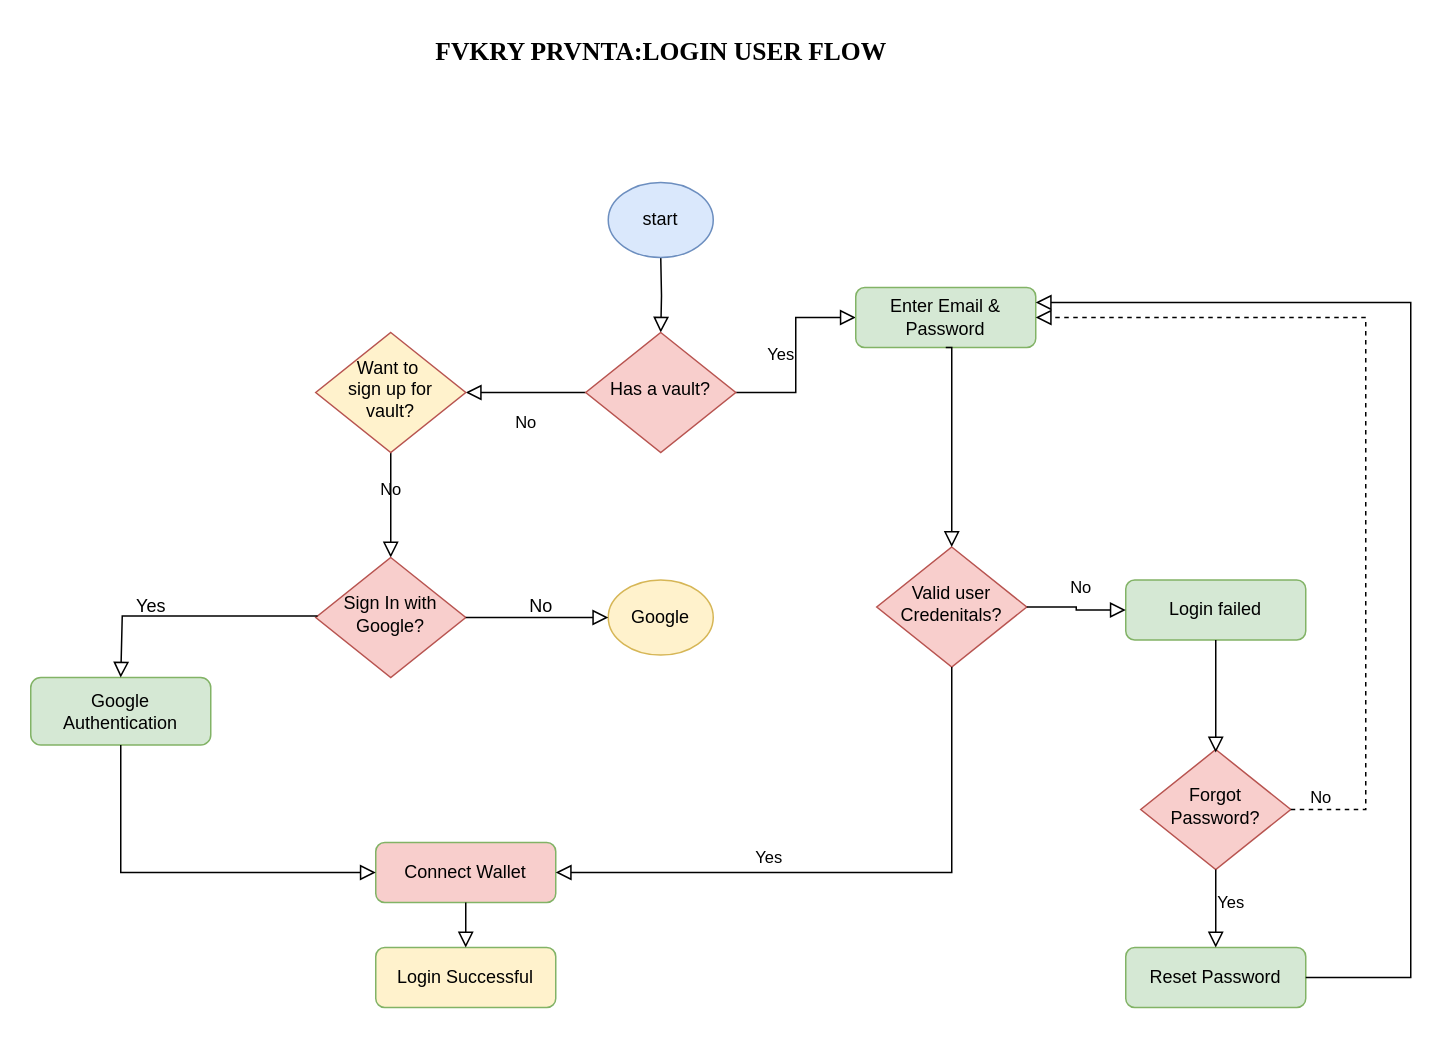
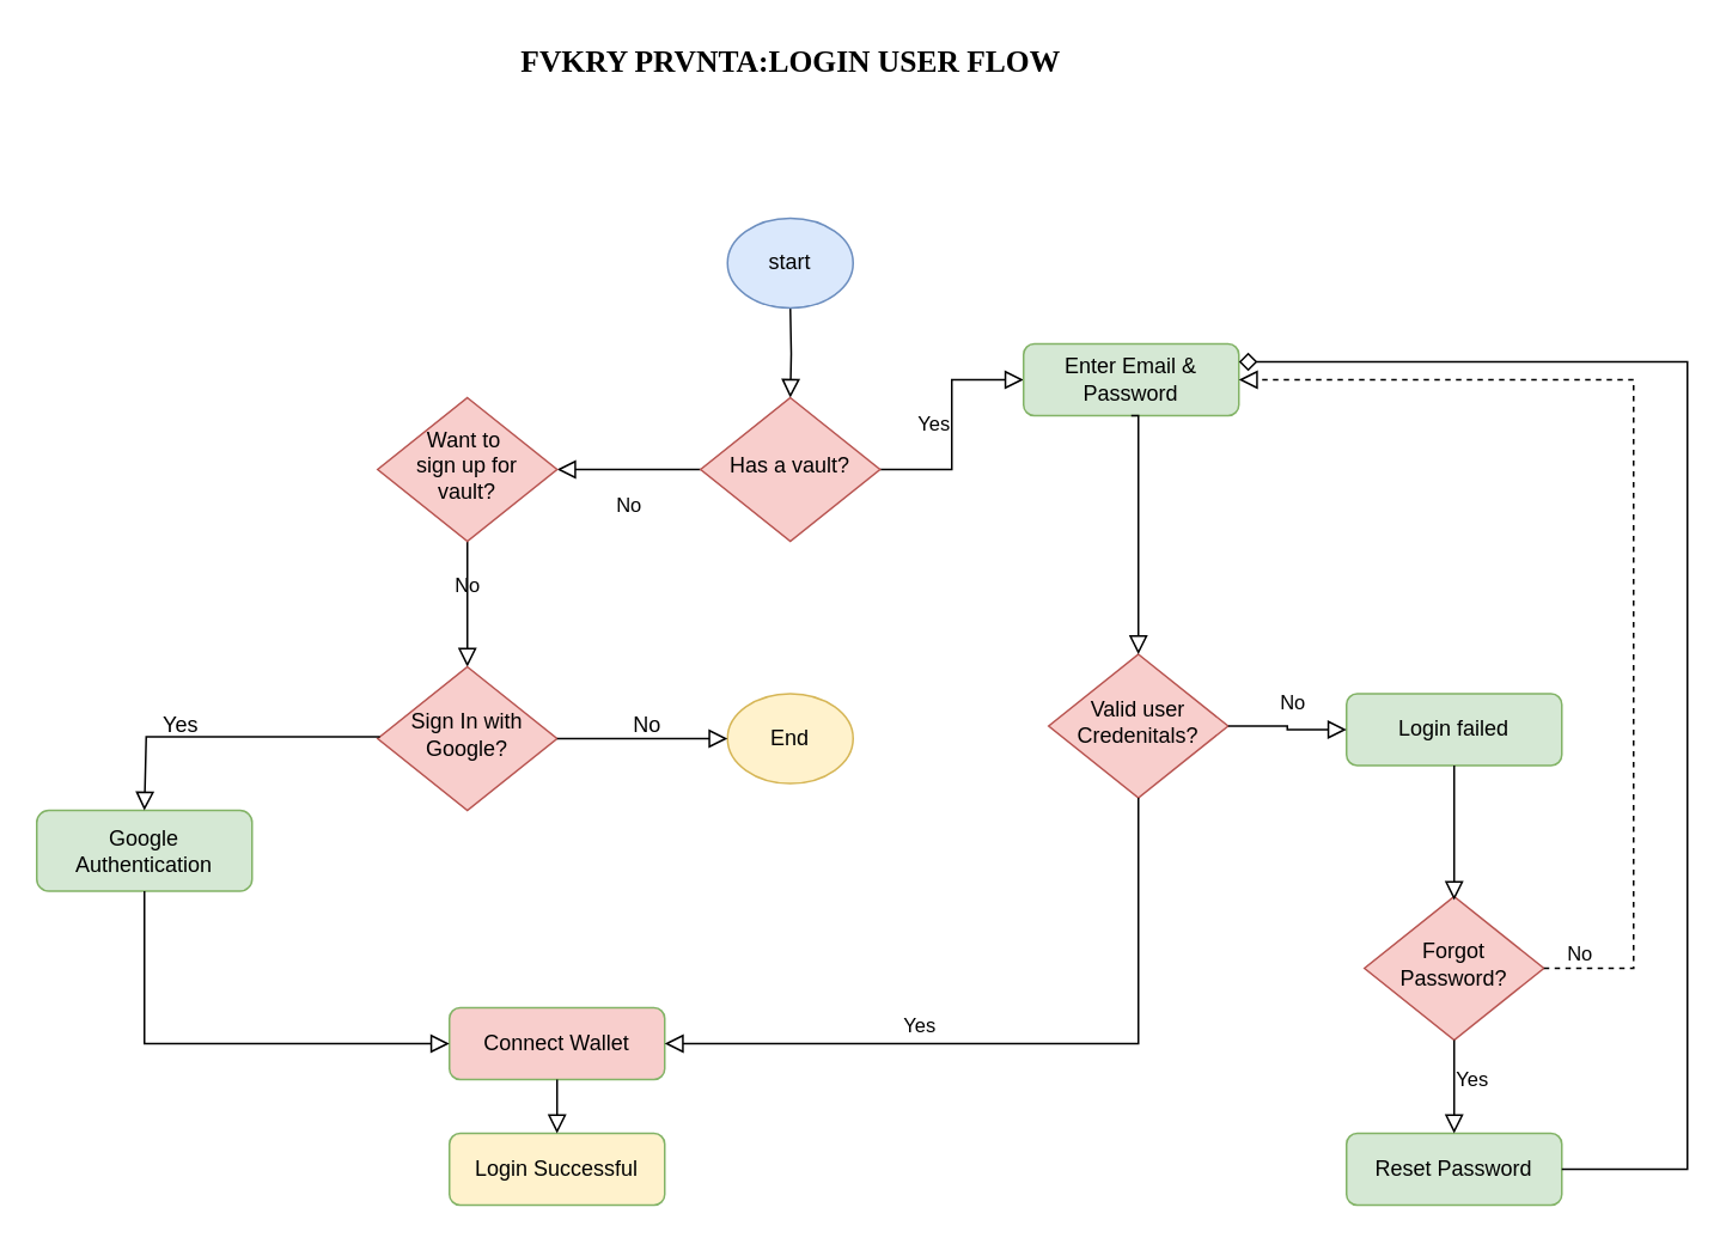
  <mxCell id="0" />
  <mxCell id="1" parent="0" />
  <mxCell id="2" value="" style="rounded=0;html=1;jettySize=auto;orthogonalLoop=1;fontSize=11;endArrow=block;endFill=0;endSize=8;strokeWidth=1;shadow=0;labelBackgroundColor=none;edgeStyle=orthogonalEdgeStyle;" parent="1" target="5" edge="1"><mxGeometry relative="1" as="geometry"><mxPoint x="440" y="171" as="sourcePoint" /></mxGeometry></mxCell>
  <mxCell id="3" value="No" style="rounded=0;html=1;jettySize=auto;orthogonalLoop=1;fontSize=11;endArrow=block;endFill=0;endSize=8;strokeWidth=1;shadow=0;labelBackgroundColor=none;edgeStyle=orthogonalEdgeStyle;" parent="1" source="5" target="8" edge="1"><mxGeometry y="20" relative="1" as="geometry"><mxPoint as="offset" /></mxGeometry></mxCell>
  <mxCell id="4" value="Yes" style="edgeStyle=orthogonalEdgeStyle;rounded=0;html=1;jettySize=auto;orthogonalLoop=1;fontSize=11;endArrow=block;endFill=0;endSize=8;strokeWidth=1;shadow=0;labelBackgroundColor=none;" parent="1" source="5" target="6" edge="1"><mxGeometry y="10" relative="1" as="geometry"><mxPoint as="offset" /></mxGeometry></mxCell>
  <mxCell id="5" value="Has a vault?" style="rhombus;whiteSpace=wrap;html=1;shadow=0;fontFamily=Helvetica;fontSize=12;align=center;strokeWidth=1;spacing=6;spacingTop=-4;fillColor=#f8cecc;strokeColor=#b85450;" parent="1" vertex="1"><mxGeometry x="390" y="221" width="100" height="80" as="geometry" /></mxCell>
  <mxCell id="6" value="Enter Email &amp;amp;&lt;div&gt;Password&lt;/div&gt;" style="rounded=1;whiteSpace=wrap;html=1;fontSize=12;glass=0;strokeWidth=1;shadow=0;fillColor=#d5e8d4;strokeColor=#82b366;" parent="1" vertex="1"><mxGeometry x="570" y="191" width="120" height="40" as="geometry" /></mxCell>
  <mxCell id="7" value="No" style="edgeStyle=orthogonalEdgeStyle;rounded=0;html=1;jettySize=auto;orthogonalLoop=1;fontSize=11;endArrow=block;endFill=0;endSize=8;strokeWidth=1;shadow=0;labelBackgroundColor=none;" parent="1" source="8" edge="1"><mxGeometry y="10" relative="1" as="geometry"><mxPoint as="offset" /><mxPoint x="260" y="371" as="targetPoint" /></mxGeometry></mxCell>
- <mxCell id="8" value="Want to&amp;nbsp;&lt;div&gt;sign up for vault?&lt;/div&gt;" style="rhombus;whiteSpace=wrap;html=1;shadow=0;fontFamily=Helvetica;fontSize=12;align=center;strokeWidth=1;spacing=6;spacingTop=-4;fillColor=#fff2cc;strokeColor=#b85450;" parent="1" vertex="1"><mxGeometry x="210" y="221" width="100" height="80" as="geometry" /></mxCell>
+ <mxCell id="8" value="Want to&amp;nbsp;&lt;div&gt;sign up for vault?&lt;/div&gt;" style="rhombus;whiteSpace=wrap;html=1;shadow=0;fontFamily=Helvetica;fontSize=12;align=center;strokeWidth=1;spacing=6;spacingTop=-4;fillColor=#f8cecc;strokeColor=#b85450;" parent="1" vertex="1"><mxGeometry x="210" y="221" width="100" height="80" as="geometry" /></mxCell>
  <mxCell id="9" value="start" style="ellipse;whiteSpace=wrap;html=1;fillColor=#dae8fc;strokeColor=#6c8ebf;" vertex="1" parent="1"><mxGeometry x="405" y="121" width="70" height="50" as="geometry" /></mxCell>
- <mxCell id="10" value="Google" style="ellipse;whiteSpace=wrap;html=1;fillColor=#fff2cc;strokeColor=#d6b656;" vertex="1" parent="1"><mxGeometry x="405" y="386" width="70" height="50" as="geometry" /></mxCell>
+ <mxCell id="10" value="End" style="ellipse;whiteSpace=wrap;html=1;fillColor=#fff2cc;strokeColor=#d6b656;" vertex="1" parent="1"><mxGeometry x="405" y="386" width="70" height="50" as="geometry" /></mxCell>
  <mxCell id="11" value="Sign In with&lt;div&gt;Google?&lt;/div&gt;" style="rhombus;whiteSpace=wrap;html=1;shadow=0;fontFamily=Helvetica;fontSize=12;align=center;strokeWidth=1;spacing=6;spacingTop=-4;fillColor=#f8cecc;strokeColor=#b85450;" vertex="1" parent="1"><mxGeometry x="210" y="371" width="100" height="80" as="geometry" /></mxCell>
  <mxCell id="12" value="No" style="text;html=1;align=center;verticalAlign=middle;resizable=0;points=[];autosize=1;strokeColor=none;fillColor=none;" vertex="1" parent="1"><mxGeometry x="340" y="389" width="40" height="30" as="geometry" /></mxCell>
  <mxCell id="13" value="" style="rounded=0;html=1;jettySize=auto;orthogonalLoop=1;fontSize=11;endArrow=block;endFill=0;endSize=8;strokeWidth=1;shadow=0;labelBackgroundColor=none;edgeStyle=orthogonalEdgeStyle;exitX=1;exitY=0.5;exitDx=0;exitDy=0;entryX=0;entryY=0.5;entryDx=0;entryDy=0;" edge="1" parent="1" source="11" target="10"><mxGeometry x="0.333" y="20" relative="1" as="geometry"><mxPoint as="offset" /><mxPoint x="360" y="371" as="sourcePoint" /><mxPoint x="250" y="371" as="targetPoint" /></mxGeometry></mxCell>
  <mxCell id="14" value="Google&lt;div&gt;Authentication&lt;/div&gt;" style="rounded=1;whiteSpace=wrap;html=1;fillColor=#d5e8d4;strokeColor=#82b366;" vertex="1" parent="1"><mxGeometry x="20" y="451" width="120" height="45" as="geometry" /></mxCell>
  <mxCell id="15" value="" style="rounded=0;html=1;jettySize=auto;orthogonalLoop=1;fontSize=11;endArrow=block;endFill=0;endSize=8;strokeWidth=1;shadow=0;labelBackgroundColor=none;edgeStyle=orthogonalEdgeStyle;entryX=0.583;entryY=-0.089;entryDx=0;entryDy=0;entryPerimeter=0;" edge="1" parent="1" source="11"><mxGeometry relative="1" as="geometry"><mxPoint x="210" y="410" as="sourcePoint" /><mxPoint x="80" y="450.995" as="targetPoint" /><Array as="points"><mxPoint x="81" y="410" /></Array></mxGeometry></mxCell>
  <mxCell id="16" value="Yes" style="text;html=1;align=center;verticalAlign=middle;resizable=0;points=[];autosize=1;strokeColor=none;fillColor=none;" vertex="1" parent="1"><mxGeometry x="80" y="389" width="40" height="30" as="geometry" /></mxCell>
  <mxCell id="17" value="Connect Wallet" style="rounded=1;whiteSpace=wrap;html=1;fillColor=#f8cecc;strokeColor=#82b366;" vertex="1" parent="1"><mxGeometry x="250" y="561" width="120" height="40" as="geometry" /></mxCell>
  <mxCell id="18" value="" style="edgeStyle=orthogonalEdgeStyle;rounded=0;html=1;jettySize=auto;orthogonalLoop=1;fontSize=11;endArrow=block;endFill=0;endSize=8;strokeWidth=1;shadow=0;labelBackgroundColor=none;" edge="1" parent="1"><mxGeometry y="10" relative="1" as="geometry"><mxPoint as="offset" /><mxPoint x="80" y="496" as="sourcePoint" /><mxPoint x="250" y="581" as="targetPoint" /><Array as="points"><mxPoint x="80.5" y="581" /></Array></mxGeometry></mxCell>
  <mxCell id="19" value="Valid&amp;nbsp;&lt;span style=&quot;background-color: initial;&quot;&gt;user&lt;/span&gt;&lt;div&gt;Credenitals?&lt;/div&gt;" style="rhombus;whiteSpace=wrap;html=1;shadow=0;fontFamily=Helvetica;fontSize=12;align=center;strokeWidth=1;spacing=6;spacingTop=-4;fillColor=#f8cecc;strokeColor=#b85450;" vertex="1" parent="1"><mxGeometry x="584" y="364" width="100" height="80" as="geometry" /></mxCell>
  <mxCell id="20" value="Yes" style="rounded=0;html=1;jettySize=auto;orthogonalLoop=1;fontSize=11;endArrow=block;endFill=0;endSize=8;strokeWidth=1;shadow=0;labelBackgroundColor=none;edgeStyle=orthogonalEdgeStyle;entryX=1;entryY=0.5;entryDx=0;entryDy=0;exitX=0.5;exitY=1;exitDx=0;exitDy=0;" edge="1" parent="1" source="19" target="17"><mxGeometry x="0.29" y="-10" relative="1" as="geometry"><mxPoint as="offset" /><mxPoint x="630" y="471" as="sourcePoint" /><mxPoint x="450" y="521" as="targetPoint" /><Array as="points"><mxPoint x="634" y="581" /></Array></mxGeometry></mxCell>
  <mxCell id="21" value="" style="rounded=0;html=1;jettySize=auto;orthogonalLoop=1;fontSize=11;endArrow=block;endFill=0;endSize=8;strokeWidth=1;shadow=0;labelBackgroundColor=none;edgeStyle=orthogonalEdgeStyle;entryX=0.5;entryY=0;entryDx=0;entryDy=0;exitX=0.5;exitY=1;exitDx=0;exitDy=0;" edge="1" parent="1" source="6" target="19"><mxGeometry relative="1" as="geometry"><mxPoint x="630" y="271" as="sourcePoint" /><mxPoint x="630" y="321" as="targetPoint" /><Array as="points"><mxPoint x="634" y="231" /></Array></mxGeometry></mxCell>
  <mxCell id="22" value="Login failed" style="rounded=1;whiteSpace=wrap;html=1;fontSize=12;glass=0;strokeWidth=1;shadow=0;fillColor=#d5e8d4;strokeColor=#82b366;" vertex="1" parent="1"><mxGeometry x="750" y="386" width="120" height="40" as="geometry" /></mxCell>
  <mxCell id="23" value="No" style="rounded=0;html=1;jettySize=auto;orthogonalLoop=1;fontSize=11;endArrow=block;endFill=0;endSize=8;strokeWidth=1;shadow=0;labelBackgroundColor=none;edgeStyle=orthogonalEdgeStyle;entryX=0;entryY=0.5;entryDx=0;entryDy=0;exitX=1;exitY=0.5;exitDx=0;exitDy=0;" edge="1" parent="1" source="19" target="22"><mxGeometry x="-0.018" y="13" relative="1" as="geometry"><mxPoint x="-10" y="-13" as="offset" /><mxPoint x="720" y="401" as="sourcePoint" /><mxPoint x="640" y="401" as="targetPoint" /></mxGeometry></mxCell>
  <mxCell id="24" value="Forgot&lt;div&gt;Password?&lt;/div&gt;" style="rhombus;whiteSpace=wrap;html=1;shadow=0;fontFamily=Helvetica;fontSize=12;align=center;strokeWidth=1;spacing=6;spacingTop=-4;fillColor=#f8cecc;strokeColor=#b85450;" vertex="1" parent="1"><mxGeometry x="760" y="499" width="100" height="80" as="geometry" /></mxCell>
  <mxCell id="25" value="" style="rounded=0;html=1;jettySize=auto;orthogonalLoop=1;fontSize=11;endArrow=block;endFill=0;endSize=8;strokeWidth=1;shadow=0;labelBackgroundColor=none;edgeStyle=orthogonalEdgeStyle;exitX=0.5;exitY=1;exitDx=0;exitDy=0;" edge="1" parent="1" source="22"><mxGeometry relative="1" as="geometry"><mxPoint x="810" y="451" as="sourcePoint" /><mxPoint x="810" y="501" as="targetPoint" /></mxGeometry></mxCell>
  <mxCell id="26" value="Reset Password" style="rounded=1;whiteSpace=wrap;html=1;fontSize=12;glass=0;strokeWidth=1;shadow=0;fillColor=#d5e8d4;strokeColor=#82b366;" vertex="1" parent="1"><mxGeometry x="750" y="631" width="120" height="40" as="geometry" /></mxCell>
  <mxCell id="27" value="Yes" style="rounded=0;html=1;jettySize=auto;orthogonalLoop=1;fontSize=11;endArrow=block;endFill=0;endSize=8;strokeWidth=1;shadow=0;labelBackgroundColor=none;edgeStyle=orthogonalEdgeStyle;entryX=0.5;entryY=0;entryDx=0;entryDy=0;exitX=0.5;exitY=1;exitDx=0;exitDy=0;" edge="1" parent="1" source="24" target="26"><mxGeometry x="-0.154" y="10" relative="1" as="geometry"><mxPoint as="offset" /><mxPoint x="810" y="581" as="sourcePoint" /><mxPoint x="760" y="581" as="targetPoint" /></mxGeometry></mxCell>
  <mxCell id="28" value="No" style="rounded=0;html=1;jettySize=auto;orthogonalLoop=1;fontSize=11;endArrow=block;endFill=0;endSize=8;strokeWidth=1;shadow=0;labelBackgroundColor=none;edgeStyle=orthogonalEdgeStyle;exitX=1;exitY=0.5;exitDx=0;exitDy=0;entryX=1;entryY=0.5;entryDx=0;entryDy=0;dashed=1;" edge="1" parent="1" source="24" target="6"><mxGeometry x="-0.933" y="8" relative="1" as="geometry"><mxPoint as="offset" /><mxPoint x="950" y="451" as="sourcePoint" /><mxPoint x="900" y="161" as="targetPoint" /><Array as="points"><mxPoint x="910" y="539" /><mxPoint x="910" y="211" /></Array></mxGeometry></mxCell>
- <mxCell id="29" value="" style="rounded=0;html=1;jettySize=auto;orthogonalLoop=1;fontSize=11;endArrow=block;endFill=0;endSize=8;strokeWidth=1;shadow=0;labelBackgroundColor=none;edgeStyle=orthogonalEdgeStyle;exitX=1;exitY=0.5;exitDx=0;exitDy=0;entryX=1;entryY=0.25;entryDx=0;entryDy=0;" edge="1" parent="1" source="26" target="6"><mxGeometry y="20" relative="1" as="geometry"><mxPoint as="offset" /><mxPoint x="930" y="401" as="sourcePoint" /><mxPoint x="850" y="401" as="targetPoint" /><Array as="points"><mxPoint x="940" y="651" /><mxPoint x="940" y="201" /></Array></mxGeometry></mxCell>
+ <mxCell id="29" value="" style="rounded=0;html=1;jettySize=auto;orthogonalLoop=1;fontSize=11;endArrow=diamond;endFill=0;endSize=8;strokeWidth=1;shadow=0;labelBackgroundColor=none;edgeStyle=orthogonalEdgeStyle;exitX=1;exitY=0.5;exitDx=0;exitDy=0;entryX=1;entryY=0.25;entryDx=0;entryDy=0;" edge="1" parent="1" source="26" target="6"><mxGeometry y="20" relative="1" as="geometry"><mxPoint as="offset" /><mxPoint x="930" y="401" as="sourcePoint" /><mxPoint x="850" y="401" as="targetPoint" /><Array as="points"><mxPoint x="940" y="651" /><mxPoint x="940" y="201" /></Array></mxGeometry></mxCell>
  <mxCell id="30" value="Login Successful" style="rounded=1;whiteSpace=wrap;html=1;fillColor=#fff2cc;strokeColor=#82b366;" vertex="1" parent="1"><mxGeometry x="250" y="631" width="120" height="40" as="geometry" /></mxCell>
  <mxCell id="31" value="" style="rounded=0;html=1;jettySize=auto;orthogonalLoop=1;fontSize=11;endArrow=block;endFill=0;endSize=8;strokeWidth=1;shadow=0;labelBackgroundColor=none;edgeStyle=orthogonalEdgeStyle;entryX=0.5;entryY=0;entryDx=0;entryDy=0;exitX=0.5;exitY=1;exitDx=0;exitDy=0;" edge="1" parent="1" source="17" target="30"><mxGeometry relative="1" as="geometry"><mxPoint x="400" y="611" as="sourcePoint" /><mxPoint x="400" y="661" as="targetPoint" /></mxGeometry></mxCell>
  <mxCell id="32" value="&lt;b&gt;&lt;font face=&quot;Verdana&quot; style=&quot;font-size: 17px;&quot;&gt;FVKRY PRVNTA:LOGIN USER FLOW&lt;/font&gt;&lt;/b&gt;" style="text;html=1;align=center;verticalAlign=middle;resizable=0;points=[];autosize=1;strokeColor=none;fillColor=none;" vertex="1" parent="1"><mxGeometry x="260" y="20" width="360" height="30" as="geometry" /></mxCell>
